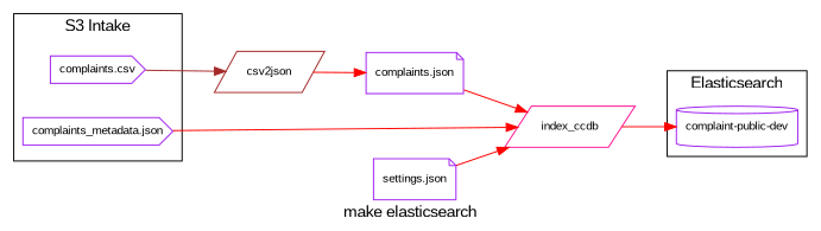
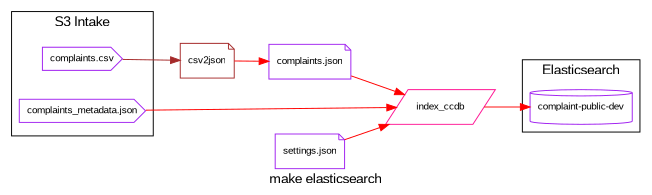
  digraph {
    fontname="Liberation Sans"
    label="make elasticsearch"
    rankdir=LR
    node [color=purple fontname="Liberation Sans" fontsize=10 shape=cds]
    edge [color=red fontname="Liberation Sans" fontsize=9]
    n1 [label="complaints.csv"]
    n2 [label="complaints_metadata.json"]
    n3 [label="complaint-public-dev" shape=cylinder]
-   csv2json [color=brown shape=parallelogram]
+   csv2json [color=brown shape=note]
    index_ccdb [color=deeppink shape=parallelogram]
    n6 [label="complaints.json" shape=note]
    n7 [label="settings.json" shape=note]
    subgraph cluster_1 {
      label="S3 Intake"
      n1
      n2
    }
    subgraph cluster_2 {
      label=Elasticsearch
      n3
    }
    n1 -> csv2json [color=brown]
    n2 -> index_ccdb
    csv2json -> n6
    index_ccdb -> n3
    n6 -> index_ccdb
    n7 -> index_ccdb
  }
